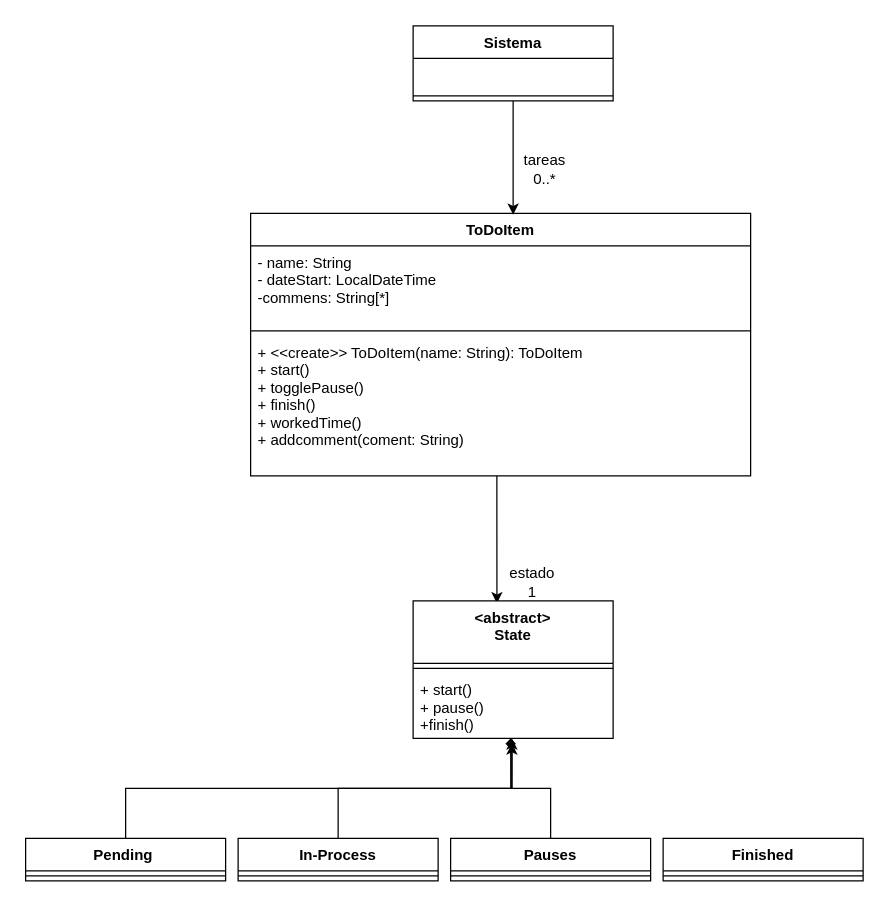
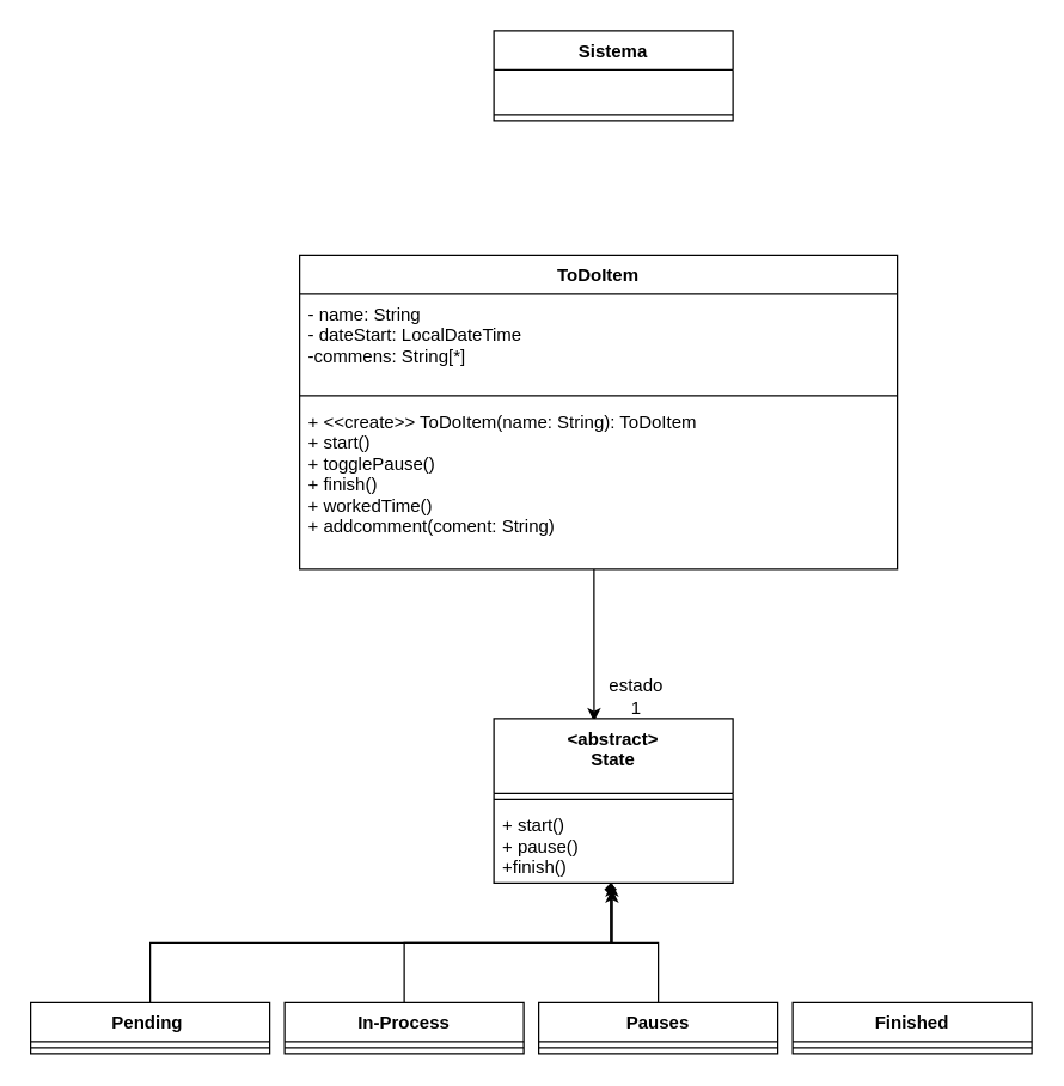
  <mxCell id="0" />
  <mxCell id="1" parent="0" />
  <mxCell id="2" style="edgeStyle=orthogonalEdgeStyle;rounded=0;orthogonalLoop=1;jettySize=auto;html=1;entryX=0.419;entryY=0.018;entryDx=0;entryDy=0;entryPerimeter=0;" edge="1" parent="1" source="3" target="7"><mxGeometry relative="1" as="geometry"><Array as="points"><mxPoint x="397" y="410" /><mxPoint x="397" y="410" /></Array></mxGeometry></mxCell>
  <mxCell id="3" value="ToDoItem" style="swimlane;fontStyle=1;align=center;verticalAlign=top;childLayout=stackLayout;horizontal=1;startSize=26;horizontalStack=0;resizeParent=1;resizeParentMax=0;resizeLast=0;collapsible=1;marginBottom=0;" vertex="1" parent="1"><mxGeometry x="200" y="170" width="400" height="210" as="geometry" /></mxCell>
  <mxCell id="4" value="- name: String&#10;- dateStart: LocalDateTime&#10;-commens: String[*]" style="text;strokeColor=none;fillColor=none;align=left;verticalAlign=top;spacingLeft=4;spacingRight=4;overflow=hidden;rotatable=0;points=[[0,0.5],[1,0.5]];portConstraint=eastwest;" vertex="1" parent="3"><mxGeometry y="26" width="400" height="64" as="geometry" /></mxCell>
  <mxCell id="5" value="" style="line;strokeWidth=1;fillColor=none;align=left;verticalAlign=middle;spacingTop=-1;spacingLeft=3;spacingRight=3;rotatable=0;labelPosition=right;points=[];portConstraint=eastwest;" vertex="1" parent="3"><mxGeometry y="90" width="400" height="8" as="geometry" /></mxCell>
  <mxCell id="6" value="+ &lt;&lt;create&gt;&gt; ToDoItem(name: String): ToDoItem&#10;+ start()&#10;+ togglePause()&#10;+ finish()&#10;+ workedTime() &#10;+ addcomment(coment: String)" style="text;strokeColor=none;fillColor=none;align=left;verticalAlign=top;spacingLeft=4;spacingRight=4;overflow=hidden;rotatable=0;points=[[0,0.5],[1,0.5]];portConstraint=eastwest;" vertex="1" parent="3"><mxGeometry y="98" width="400" height="112" as="geometry" /></mxCell>
  <mxCell id="7" value="&lt;abstract&gt;&#10;State" style="swimlane;fontStyle=1;align=center;verticalAlign=top;childLayout=stackLayout;horizontal=1;startSize=50;horizontalStack=0;resizeParent=1;resizeParentMax=0;resizeLast=0;collapsible=1;marginBottom=0;" vertex="1" parent="1"><mxGeometry x="330" y="480" width="160" height="110" as="geometry" /></mxCell>
  <mxCell id="8" value="" style="line;strokeWidth=1;fillColor=none;align=left;verticalAlign=middle;spacingTop=-1;spacingLeft=3;spacingRight=3;rotatable=0;labelPosition=right;points=[];portConstraint=eastwest;" vertex="1" parent="7"><mxGeometry y="50" width="160" height="8" as="geometry" /></mxCell>
  <mxCell id="9" value="+ start()&#10;+ pause()&#10;+finish()" style="text;strokeColor=none;fillColor=none;align=left;verticalAlign=top;spacingLeft=4;spacingRight=4;overflow=hidden;rotatable=0;points=[[0,0.5],[1,0.5]];portConstraint=eastwest;" vertex="1" parent="7"><mxGeometry y="58" width="160" height="52" as="geometry" /></mxCell>
  <mxCell id="10" value="estado&lt;br&gt;1" style="text;html=1;align=center;verticalAlign=middle;resizable=0;points=[];autosize=1;strokeColor=none;fillColor=none;" vertex="1" parent="1"><mxGeometry x="400" y="450" width="50" height="30" as="geometry" /></mxCell>
  <mxCell id="11" style="edgeStyle=orthogonalEdgeStyle;rounded=0;orthogonalLoop=1;jettySize=auto;html=1;entryX=0.494;entryY=1.077;entryDx=0;entryDy=0;entryPerimeter=0;" edge="1" parent="1" source="12" target="9"><mxGeometry relative="1" as="geometry"><Array as="points"><mxPoint x="100" y="630" /><mxPoint x="409" y="630" /></Array></mxGeometry></mxCell>
  <mxCell id="12" value="Pending " style="swimlane;fontStyle=1;align=center;verticalAlign=top;childLayout=stackLayout;horizontal=1;startSize=26;horizontalStack=0;resizeParent=1;resizeParentMax=0;resizeLast=0;collapsible=1;marginBottom=0;" vertex="1" parent="1"><mxGeometry x="20" y="670" width="160" height="34" as="geometry" /></mxCell>
  <mxCell id="13" value="" style="line;strokeWidth=1;fillColor=none;align=left;verticalAlign=middle;spacingTop=-1;spacingLeft=3;spacingRight=3;rotatable=0;labelPosition=right;points=[];portConstraint=eastwest;" vertex="1" parent="12"><mxGeometry y="26" width="160" height="8" as="geometry" /></mxCell>
  <mxCell id="14" style="edgeStyle=orthogonalEdgeStyle;rounded=0;orthogonalLoop=1;jettySize=auto;html=1;entryX=0.494;entryY=1;entryDx=0;entryDy=0;entryPerimeter=0;" edge="1" parent="1" source="15" target="9"><mxGeometry relative="1" as="geometry" /></mxCell>
  <mxCell id="15" value="In-Process" style="swimlane;fontStyle=1;align=center;verticalAlign=top;childLayout=stackLayout;horizontal=1;startSize=26;horizontalStack=0;resizeParent=1;resizeParentMax=0;resizeLast=0;collapsible=1;marginBottom=0;" vertex="1" parent="1"><mxGeometry x="190" y="670" width="160" height="34" as="geometry" /></mxCell>
  <mxCell id="16" value="" style="line;strokeWidth=1;fillColor=none;align=left;verticalAlign=middle;spacingTop=-1;spacingLeft=3;spacingRight=3;rotatable=0;labelPosition=right;points=[];portConstraint=eastwest;" vertex="1" parent="15"><mxGeometry y="26" width="160" height="8" as="geometry" /></mxCell>
  <mxCell id="17" style="edgeStyle=orthogonalEdgeStyle;rounded=0;orthogonalLoop=1;jettySize=auto;html=1;entryX=0.488;entryY=1;entryDx=0;entryDy=0;entryPerimeter=0;endArrow=diamond;" edge="1" parent="1" source="18" target="9"><mxGeometry relative="1" as="geometry" /></mxCell>
  <mxCell id="18" value="Pauses" style="swimlane;fontStyle=1;align=center;verticalAlign=top;childLayout=stackLayout;horizontal=1;startSize=26;horizontalStack=0;resizeParent=1;resizeParentMax=0;resizeLast=0;collapsible=1;marginBottom=0;" vertex="1" parent="1"><mxGeometry x="360" y="670" width="160" height="34" as="geometry" /></mxCell>
  <mxCell id="19" value="" style="line;strokeWidth=1;fillColor=none;align=left;verticalAlign=middle;spacingTop=-1;spacingLeft=3;spacingRight=3;rotatable=0;labelPosition=right;points=[];portConstraint=eastwest;" vertex="1" parent="18"><mxGeometry y="26" width="160" height="8" as="geometry" /></mxCell>
  <mxCell id="20" value="Finished" style="swimlane;fontStyle=1;align=center;verticalAlign=top;childLayout=stackLayout;horizontal=1;startSize=26;horizontalStack=0;resizeParent=1;resizeParentMax=0;resizeLast=0;collapsible=1;marginBottom=0;" vertex="1" parent="1"><mxGeometry x="530" y="670" width="160" height="34" as="geometry" /></mxCell>
  <mxCell id="21" value="" style="line;strokeWidth=1;fillColor=none;align=left;verticalAlign=middle;spacingTop=-1;spacingLeft=3;spacingRight=3;rotatable=0;labelPosition=right;points=[];portConstraint=eastwest;" vertex="1" parent="20"><mxGeometry y="26" width="160" height="8" as="geometry" /></mxCell>
- <mxCell id="22" style="edgeStyle=orthogonalEdgeStyle;rounded=0;orthogonalLoop=1;jettySize=auto;html=1;entryX=0.525;entryY=0.005;entryDx=0;entryDy=0;entryPerimeter=0;" edge="1" parent="1" source="23" target="3"><mxGeometry relative="1" as="geometry" /></mxCell>
  <mxCell id="23" value="Sistema" style="swimlane;fontStyle=1;align=center;verticalAlign=top;childLayout=stackLayout;horizontal=1;startSize=26;horizontalStack=0;resizeParent=1;resizeParentMax=0;resizeLast=0;collapsible=1;marginBottom=0;" vertex="1" parent="1"><mxGeometry x="330" y="20" width="160" height="60" as="geometry" /></mxCell>
  <mxCell id="24" value="&#10;&#10;" style="text;strokeColor=none;fillColor=none;align=left;verticalAlign=top;spacingLeft=4;spacingRight=4;overflow=hidden;rotatable=0;points=[[0,0.5],[1,0.5]];portConstraint=eastwest;" vertex="1" parent="23"><mxGeometry y="26" width="160" height="26" as="geometry" /></mxCell>
  <mxCell id="25" value="" style="line;strokeWidth=1;fillColor=none;align=left;verticalAlign=middle;spacingTop=-1;spacingLeft=3;spacingRight=3;rotatable=0;labelPosition=right;points=[];portConstraint=eastwest;" vertex="1" parent="23"><mxGeometry y="52" width="160" height="8" as="geometry" /></mxCell>
- <mxCell id="26" value="tareas&lt;br&gt;0..*" style="text;html=1;align=center;verticalAlign=middle;resizable=0;points=[];autosize=1;strokeColor=none;fillColor=none;" vertex="1" parent="1"><mxGeometry x="410" y="120" width="50" height="30" as="geometry" /></mxCell>
